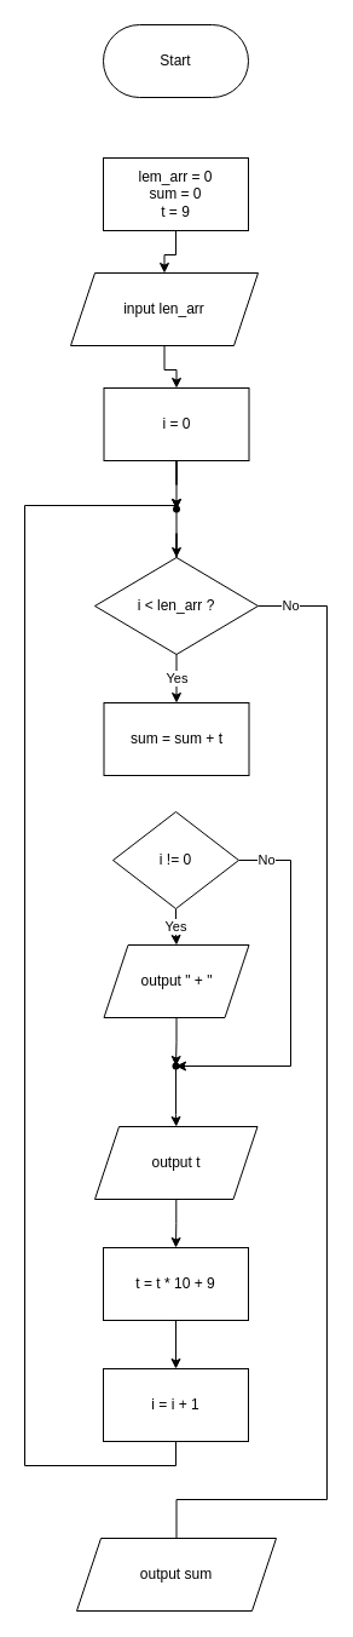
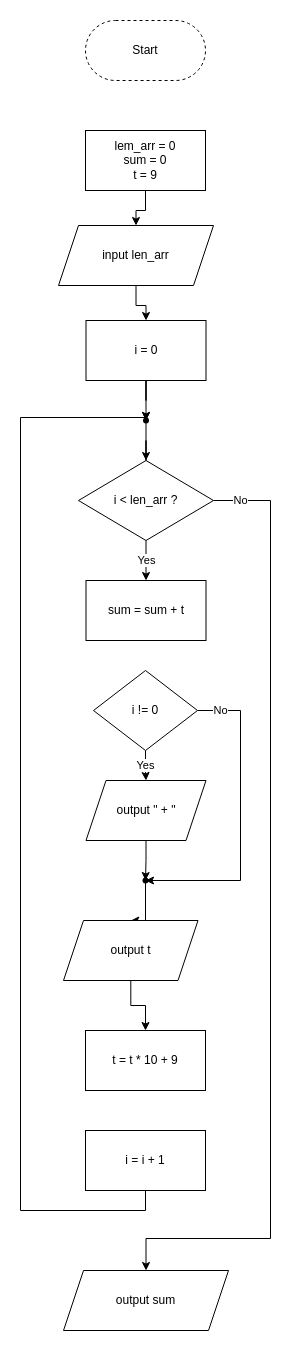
  <mxCell id="0" />
  <mxCell id="1" parent="0" />
- <mxCell id="2" value="Start" style="rounded=1;whiteSpace=wrap;html=1;arcSize=50;" parent="1" vertex="1"><mxGeometry x="85" y="20" width="120" height="60" as="geometry" /></mxCell>
+ <mxCell id="2" value="Start" style="rounded=1;whiteSpace=wrap;html=1;arcSize=50;dashed=1;" parent="1" vertex="1"><mxGeometry x="85" y="20" width="120" height="60" as="geometry" /></mxCell>
  <mxCell id="3" value="" style="edgeStyle=orthogonalEdgeStyle;rounded=0;orthogonalLoop=1;jettySize=auto;html=1;" parent="1" source="4" target="8" edge="1"><mxGeometry relative="1" as="geometry" /></mxCell>
  <mxCell id="4" value="lem_arr = 0&lt;br&gt;sum = 0&lt;br&gt;t = 9" style="rounded=0;whiteSpace=wrap;html=1;" parent="1" vertex="1"><mxGeometry x="85" y="130" width="120" height="60" as="geometry" /></mxCell>
  <mxCell id="5" value="" style="edgeStyle=orthogonalEdgeStyle;rounded=0;orthogonalLoop=1;jettySize=auto;html=1;" parent="1" source="6" target="10" edge="1"><mxGeometry relative="1" as="geometry" /></mxCell>
  <mxCell id="6" value="i = 0" style="rounded=0;whiteSpace=wrap;html=1;" parent="1" vertex="1"><mxGeometry x="85.5" y="320" width="120" height="60" as="geometry" /></mxCell>
  <mxCell id="7" value="" style="edgeStyle=orthogonalEdgeStyle;rounded=0;orthogonalLoop=1;jettySize=auto;html=1;" parent="1" source="8" target="6" edge="1"><mxGeometry relative="1" as="geometry" /></mxCell>
  <mxCell id="8" value="input len_arr" style="shape=parallelogram;perimeter=parallelogramPerimeter;whiteSpace=wrap;html=1;fixedSize=1;" parent="1" vertex="1"><mxGeometry x="58" y="225" width="155" height="60" as="geometry" /></mxCell>
  <mxCell id="9" value="" style="edgeStyle=orthogonalEdgeStyle;rounded=0;orthogonalLoop=1;jettySize=auto;html=1;" parent="1" source="10" target="13" edge="1"><mxGeometry relative="1" as="geometry" /></mxCell>
  <mxCell id="10" value="" style="shape=waypoint;sketch=0;fillStyle=solid;size=6;pointerEvents=1;points=[];fillColor=none;resizable=0;rotatable=0;perimeter=centerPerimeter;snapToPoint=1;" parent="1" vertex="1"><mxGeometry x="125.5" y="400" width="40" height="40" as="geometry" /></mxCell>
  <mxCell id="11" value="Yes" style="edgeStyle=orthogonalEdgeStyle;rounded=0;orthogonalLoop=1;jettySize=auto;html=1;" parent="1" source="13" target="14" edge="1"><mxGeometry relative="1" as="geometry" /></mxCell>
- <mxCell id="12" value="No" style="edgeStyle=orthogonalEdgeStyle;rounded=0;orthogonalLoop=1;jettySize=auto;html=1;entryX=0.5;entryY=0;entryDx=0;entryDy=0;endArrow=none;" parent="1" source="13" target="28" edge="1"><mxGeometry x="-0.943" relative="1" as="geometry"><mxPoint x="250" y="1238.421" as="targetPoint" /><Array as="points"><mxPoint x="270" y="500" /><mxPoint x="270" y="1238" /><mxPoint x="146" y="1238" /></Array><mxPoint as="offset" /></mxGeometry></mxCell>
+ <mxCell id="12" value="No" style="edgeStyle=orthogonalEdgeStyle;rounded=0;orthogonalLoop=1;jettySize=auto;html=1;entryX=0.5;entryY=0;entryDx=0;entryDy=0;" parent="1" source="13" target="28" edge="1"><mxGeometry x="-0.943" relative="1" as="geometry"><mxPoint x="250" y="1238.421" as="targetPoint" /><Array as="points"><mxPoint x="270" y="500" /><mxPoint x="270" y="1238" /><mxPoint x="146" y="1238" /></Array><mxPoint as="offset" /></mxGeometry></mxCell>
  <mxCell id="13" value="i &amp;lt; len_arr ?" style="rhombus;whiteSpace=wrap;html=1;" parent="1" vertex="1"><mxGeometry x="78" y="460" width="135" height="80" as="geometry" /></mxCell>
  <mxCell id="14" value="sum = sum + t" style="whiteSpace=wrap;html=1;" parent="1" vertex="1"><mxGeometry x="85.5" y="580" width="120" height="60" as="geometry" /></mxCell>
  <mxCell id="15" value="Yes" style="edgeStyle=orthogonalEdgeStyle;rounded=0;orthogonalLoop=1;jettySize=auto;html=1;" parent="1" source="17" target="19" edge="1"><mxGeometry relative="1" as="geometry" /></mxCell>
  <mxCell id="16" value="No" style="edgeStyle=orthogonalEdgeStyle;rounded=0;orthogonalLoop=1;jettySize=auto;html=1;" parent="1" source="17" target="21" edge="1"><mxGeometry x="-0.85" relative="1" as="geometry"><mxPoint x="240" y="920" as="targetPoint" /><Array as="points"><mxPoint x="240" y="710" /><mxPoint x="240" y="880" /></Array><mxPoint as="offset" /></mxGeometry></mxCell>
  <mxCell id="17" value="i != 0" style="rhombus;whiteSpace=wrap;html=1;" parent="1" vertex="1"><mxGeometry x="93" y="670" width="104" height="80" as="geometry" /></mxCell>
  <mxCell id="18" value="" style="edgeStyle=orthogonalEdgeStyle;rounded=0;orthogonalLoop=1;jettySize=auto;html=1;" parent="1" source="19" target="21" edge="1"><mxGeometry relative="1" as="geometry" /></mxCell>
  <mxCell id="19" value="output &quot; + &quot;" style="shape=parallelogram;perimeter=parallelogramPerimeter;whiteSpace=wrap;html=1;fixedSize=1;" parent="1" vertex="1"><mxGeometry x="85.5" y="780" width="120" height="60" as="geometry" /></mxCell>
  <mxCell id="20" value="" style="edgeStyle=orthogonalEdgeStyle;rounded=0;orthogonalLoop=1;jettySize=auto;html=1;" parent="1" source="21" target="23" edge="1"><mxGeometry relative="1" as="geometry" /></mxCell>
  <mxCell id="21" value="" style="shape=waypoint;sketch=0;fillStyle=solid;size=6;pointerEvents=1;points=[];fillColor=none;resizable=0;rotatable=0;perimeter=centerPerimeter;snapToPoint=1;" parent="1" vertex="1"><mxGeometry x="125" y="860" width="40" height="40" as="geometry" /></mxCell>
  <mxCell id="22" value="" style="edgeStyle=orthogonalEdgeStyle;rounded=0;orthogonalLoop=1;jettySize=auto;html=1;" parent="1" source="23" target="25" edge="1"><mxGeometry relative="1" as="geometry" /></mxCell>
- <mxCell id="23" value="output t" style="shape=parallelogram;perimeter=parallelogramPerimeter;whiteSpace=wrap;html=1;fixedSize=1;" parent="1" vertex="1"><mxGeometry x="78" y="930" width="134.5" height="60" as="geometry" /></mxCell>
- <mxCell id="24" value="" style="edgeStyle=orthogonalEdgeStyle;rounded=0;orthogonalLoop=1;jettySize=auto;html=1;" parent="1" source="25" target="27" edge="1"><mxGeometry relative="1" as="geometry" /></mxCell>
+ <mxCell id="23" value="output t" style="shape=parallelogram;perimeter=parallelogramPerimeter;whiteSpace=wrap;html=1;fixedSize=1;" parent="1" vertex="1"><mxGeometry x="63" y="920" width="134.5" height="60" as="geometry" /></mxCell>
  <mxCell id="25" value="t = t * 10 + 9" style="rounded=0;whiteSpace=wrap;html=1;" parent="1" vertex="1"><mxGeometry x="85" y="1030" width="120" height="60" as="geometry" /></mxCell>
  <mxCell id="26" style="edgeStyle=orthogonalEdgeStyle;rounded=0;orthogonalLoop=1;jettySize=auto;html=1;" parent="1" source="27" target="10" edge="1"><mxGeometry relative="1" as="geometry"><mxPoint x="30" y="416.632" as="targetPoint" /><Array as="points"><mxPoint x="20" y="1210" /><mxPoint x="20" y="417" /><mxPoint x="146" y="417" /></Array></mxGeometry></mxCell>
  <mxCell id="27" value="i = i + 1" style="whiteSpace=wrap;html=1;rounded=0;" parent="1" vertex="1"><mxGeometry x="85" y="1130" width="120" height="60" as="geometry" /></mxCell>
  <mxCell id="28" value="output sum" style="shape=parallelogram;perimeter=parallelogramPerimeter;whiteSpace=wrap;html=1;fixedSize=1;" parent="1" vertex="1"><mxGeometry x="63" y="1270" width="165" height="60" as="geometry" /></mxCell>
